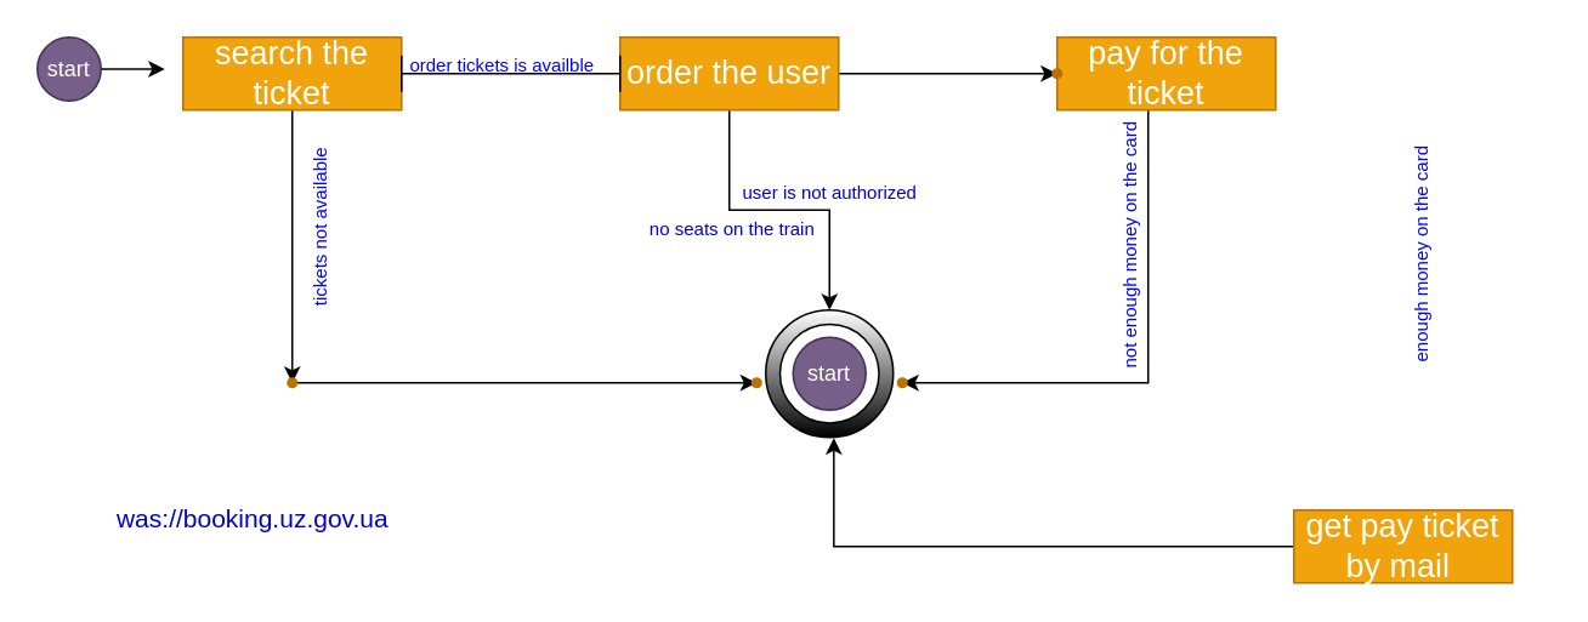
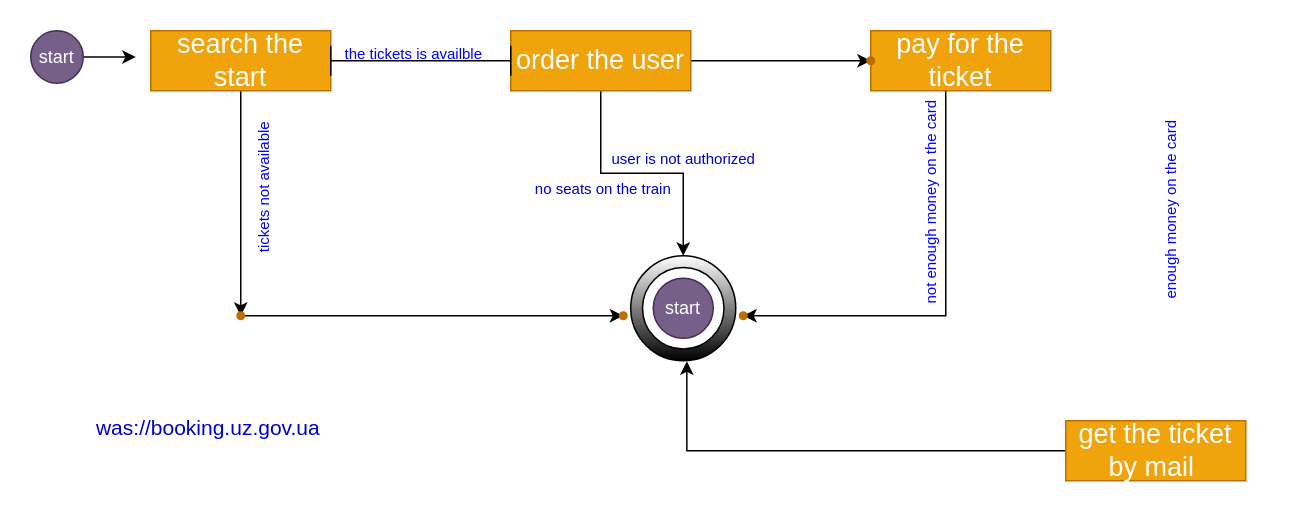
  <mxCell id="0" />
  <mxCell id="1" parent="0" />
  <mxCell id="2" style="edgeStyle=orthogonalEdgeStyle;rounded=0;orthogonalLoop=1;jettySize=auto;html=1;fontSize=10;fontColor=#0000CC;" edge="1" parent="1" source="3"><mxGeometry relative="1" as="geometry"><mxPoint x="90" y="37.5" as="targetPoint" /></mxGeometry></mxCell>
  <mxCell id="3" value="start" style="ellipse;whiteSpace=wrap;html=1;aspect=fixed;fillColor=#76608a;strokeColor=#432D57;fontColor=#ffffff;" vertex="1" parent="1"><mxGeometry x="20" y="20" width="35" height="35" as="geometry" /></mxCell>
  <mxCell id="4" value="" style="edgeStyle=orthogonalEdgeStyle;rounded=0;orthogonalLoop=1;jettySize=auto;html=1;fontSize=10;fontColor=#0000CC;" edge="1" parent="1" source="5" target="26"><mxGeometry relative="1" as="geometry" /></mxCell>
- <mxCell id="5" value="&lt;font color=&quot;#ffffff&quot;&gt;search the ticket&lt;/font&gt;" style="whiteSpace=wrap;html=1;align=center;shadow=0;sketch=0;fillStyle=auto;strokeColor=#BD7000;fillColor=#f0a30a;fontColor=#000000;fontSize=18;" vertex="1" parent="1"><mxGeometry x="100" y="20" width="120" height="40" as="geometry" /></mxCell>
+ <mxCell id="5" value="&lt;font color=&quot;#ffffff&quot;&gt;search the start&lt;/font&gt;" style="whiteSpace=wrap;html=1;align=center;shadow=0;sketch=0;fillStyle=auto;strokeColor=#BD7000;fillColor=#f0a30a;fontColor=#000000;fontSize=18;" vertex="1" parent="1"><mxGeometry x="100" y="20" width="120" height="40" as="geometry" /></mxCell>
  <mxCell id="6" value="" style="edgeStyle=orthogonalEdgeStyle;rounded=0;orthogonalLoop=1;jettySize=auto;html=1;fontSize=10;fontColor=#FFFFFF;" edge="1" parent="1" source="8" target="16"><mxGeometry relative="1" as="geometry" /></mxCell>
  <mxCell id="7" value="" style="edgeStyle=orthogonalEdgeStyle;rounded=0;orthogonalLoop=1;jettySize=auto;html=1;fontSize=10;fontColor=#FFFFFF;" edge="1" parent="1" source="8" target="12"><mxGeometry relative="1" as="geometry"><mxPoint x="420" y="120" as="targetPoint" /></mxGeometry></mxCell>
  <mxCell id="8" value="&lt;font color=&quot;#ffffff&quot;&gt;order the user&lt;/font&gt;" style="whiteSpace=wrap;html=1;align=center;shadow=0;sketch=0;fillStyle=auto;strokeColor=#BD7000;fillColor=#f0a30a;fontColor=#000000;fontSize=18;" vertex="1" parent="1"><mxGeometry x="340" y="20" width="120" height="40" as="geometry" /></mxCell>
  <mxCell id="9" value="" style="edgeStyle=orthogonalEdgeStyle;rounded=0;orthogonalLoop=1;jettySize=auto;html=1;fontSize=10;fontColor=#FFFFFF;" edge="1" parent="1" source="10" target="18"><mxGeometry relative="1" as="geometry"><Array as="points"><mxPoint x="630" y="210" /></Array></mxGeometry></mxCell>
  <mxCell id="10" value="&lt;font color=&quot;#ffffff&quot;&gt;pay for the ticket&lt;/font&gt;" style="whiteSpace=wrap;html=1;align=center;shadow=0;sketch=0;fillStyle=auto;strokeColor=#BD7000;fillColor=#f0a30a;fontColor=#000000;fontSize=18;" vertex="1" parent="1"><mxGeometry x="580" y="20" width="120" height="40" as="geometry" /></mxCell>
  <mxCell id="11" value="start" style="ellipse;whiteSpace=wrap;html=1;aspect=fixed;fillColor=#76608a;strokeColor=#432D57;fontColor=#ffffff;" vertex="1" parent="1"><mxGeometry x="435" y="185" width="40" height="40" as="geometry" /></mxCell>
  <mxCell id="12" value="" style="verticalLabelPosition=bottom;verticalAlign=top;html=1;shape=mxgraph.basic.donut;dx=7.83;shadow=0;sketch=0;fillStyle=auto;strokeColor=#000000;fontSize=18;fontColor=#FFFFFF;gradientColor=default;" vertex="1" parent="1"><mxGeometry x="420" y="170" width="70" height="70" as="geometry" /></mxCell>
  <mxCell id="13" value="" style="shape=crossbar;whiteSpace=wrap;html=1;rounded=1;shadow=0;sketch=0;fillStyle=auto;strokeColor=#000000;fontSize=18;fontColor=#FFFFFF;gradientColor=default;" vertex="1" parent="1"><mxGeometry x="220" y="30" width="120" height="20" as="geometry" /></mxCell>
- <mxCell id="14" value="&lt;span style=&quot;font-size: 10px;&quot;&gt;order tickets is availble&lt;/span&gt;" style="text;html=1;align=center;verticalAlign=middle;resizable=0;points=[];autosize=1;strokeColor=none;fillColor=none;fontSize=10;fontColor=#0000FF;" vertex="1" parent="1"><mxGeometry x="215" y="20" width="120" height="30" as="geometry" /></mxCell>
+ <mxCell id="14" value="&lt;span style=&quot;font-size: 10px;&quot;&gt;the tickets is availble&lt;/span&gt;" style="text;html=1;align=center;verticalAlign=middle;resizable=0;points=[];autosize=1;strokeColor=none;fillColor=none;fontSize=10;fontColor=#0000FF;" vertex="1" parent="1"><mxGeometry x="215" y="20" width="120" height="30" as="geometry" /></mxCell>
  <mxCell id="15" value="&lt;span style=&quot;font-size: 10px;&quot;&gt;tickets not available&lt;/span&gt;" style="text;html=1;align=center;verticalAlign=middle;resizable=0;points=[];autosize=1;strokeColor=none;fillColor=none;fontSize=10;fontColor=#0000FF;rotation=270;" vertex="1" parent="1"><mxGeometry x="120" y="110" width="110" height="30" as="geometry" /></mxCell>
  <mxCell id="16" value="" style="shape=waypoint;sketch=0;size=6;pointerEvents=1;points=[];fillColor=#f0a30a;resizable=0;rotatable=0;perimeter=centerPerimeter;snapToPoint=1;fontSize=18;strokeColor=#BD7000;fontColor=#000000;shadow=0;fillStyle=auto;" vertex="1" parent="1"><mxGeometry x="560" y="20" width="40" height="40" as="geometry" /></mxCell>
  <mxCell id="17" value="&amp;nbsp;no seats on the train" style="text;html=1;align=center;verticalAlign=middle;resizable=0;points=[];autosize=1;strokeColor=none;fillColor=none;fontSize=10;fontColor=#0000CC;rotation=0;" vertex="1" parent="1"><mxGeometry x="340" y="110" width="120" height="30" as="geometry" /></mxCell>
  <mxCell id="18" value="" style="shape=waypoint;sketch=0;size=6;pointerEvents=1;points=[];fillColor=#f0a30a;resizable=0;rotatable=0;perimeter=centerPerimeter;snapToPoint=1;fontSize=18;strokeColor=#BD7000;fontColor=#000000;shadow=0;fillStyle=auto;" vertex="1" parent="1"><mxGeometry x="475" y="190" width="40" height="40" as="geometry" /></mxCell>
  <mxCell id="19" value="&lt;font color=&quot;#0000ff&quot;&gt;not enough money on the card&lt;/font&gt;" style="text;html=1;align=center;verticalAlign=middle;resizable=0;points=[];autosize=1;strokeColor=none;fillColor=none;fontSize=10;fontColor=#FFFFFF;rotation=270;" vertex="1" parent="1"><mxGeometry x="540" y="120" width="160" height="30" as="geometry" /></mxCell>
  <mxCell id="20" value="" style="edgeStyle=orthogonalEdgeStyle;rounded=0;orthogonalLoop=1;jettySize=auto;html=1;fontSize=10;fontColor=#0000FF;entryX=0.534;entryY=1.005;entryDx=0;entryDy=0;entryPerimeter=0;" edge="1" parent="1" source="21" target="12"><mxGeometry relative="1" as="geometry"><mxPoint x="460" y="250" as="targetPoint" /></mxGeometry></mxCell>
- <mxCell id="21" value="&lt;span style=&quot;color: rgb(255, 255, 255);&quot;&gt;get pay ticket by mail&amp;nbsp;&lt;/span&gt;" style="whiteSpace=wrap;html=1;align=center;shadow=0;sketch=0;fillStyle=auto;strokeColor=#BD7000;fillColor=#f0a30a;fontColor=#000000;fontSize=18;" vertex="1" parent="1"><mxGeometry x="710" y="280" width="120" height="40" as="geometry" /></mxCell>
+ <mxCell id="21" value="&lt;span style=&quot;color: rgb(255, 255, 255);&quot;&gt;get the ticket by mail&amp;nbsp;&lt;/span&gt;" style="whiteSpace=wrap;html=1;align=center;shadow=0;sketch=0;fillStyle=auto;strokeColor=#BD7000;fillColor=#f0a30a;fontColor=#000000;fontSize=18;" vertex="1" parent="1"><mxGeometry x="710" y="280" width="120" height="40" as="geometry" /></mxCell>
  <mxCell id="22" value="enough money on the card" style="text;html=1;align=center;verticalAlign=middle;resizable=0;points=[];autosize=1;strokeColor=none;fillColor=none;fontSize=10;fontColor=#0000FF;rotation=270;" vertex="1" parent="1"><mxGeometry x="710" y="125" width="140" height="30" as="geometry" /></mxCell>
  <mxCell id="23" value="" style="edgeStyle=orthogonalEdgeStyle;rounded=0;orthogonalLoop=1;jettySize=auto;html=1;fontSize=10;fontColor=#0000FF;" edge="1" parent="1"><mxGeometry relative="1" as="geometry"><mxPoint x="670" y="220" as="sourcePoint" /><mxPoint x="670" y="220" as="targetPoint" /></mxGeometry></mxCell>
  <mxCell id="24" value="&lt;span style=&quot;font-size: 10px;&quot;&gt;user is not authorized&lt;/span&gt;" style="text;html=1;align=center;verticalAlign=middle;resizable=0;points=[];autosize=1;strokeColor=none;fillColor=none;fontSize=10;fontColor=#0000CC;rotation=0;" vertex="1" parent="1"><mxGeometry x="395" y="90" width="120" height="30" as="geometry" /></mxCell>
  <mxCell id="25" value="" style="edgeStyle=orthogonalEdgeStyle;rounded=0;orthogonalLoop=1;jettySize=auto;html=1;fontSize=10;fontColor=#0000CC;" edge="1" parent="1" source="26" target="27"><mxGeometry relative="1" as="geometry" /></mxCell>
  <mxCell id="26" value="" style="shape=waypoint;sketch=0;size=6;pointerEvents=1;points=[];fillColor=#f0a30a;resizable=0;rotatable=0;perimeter=centerPerimeter;snapToPoint=1;fontSize=18;strokeColor=#BD7000;fontColor=#000000;shadow=0;fillStyle=auto;" vertex="1" parent="1"><mxGeometry x="140" y="190" width="40" height="40" as="geometry" /></mxCell>
  <mxCell id="27" value="" style="shape=waypoint;sketch=0;size=6;pointerEvents=1;points=[];fillColor=#f0a30a;resizable=0;rotatable=0;perimeter=centerPerimeter;snapToPoint=1;fontSize=18;strokeColor=#BD7000;fontColor=#000000;shadow=0;fillStyle=auto;" vertex="1" parent="1"><mxGeometry x="395" y="190" width="40" height="40" as="geometry" /></mxCell>
  <mxCell id="28" value="was://booking.uz.gov.ua&amp;nbsp;" style="text;html=1;align=center;verticalAlign=middle;resizable=0;points=[];autosize=1;strokeColor=none;fillColor=none;fontSize=14;fontColor=#0000CC;" vertex="1" parent="1"><mxGeometry x="50" y="270" width="180" height="30" as="geometry" /></mxCell>
